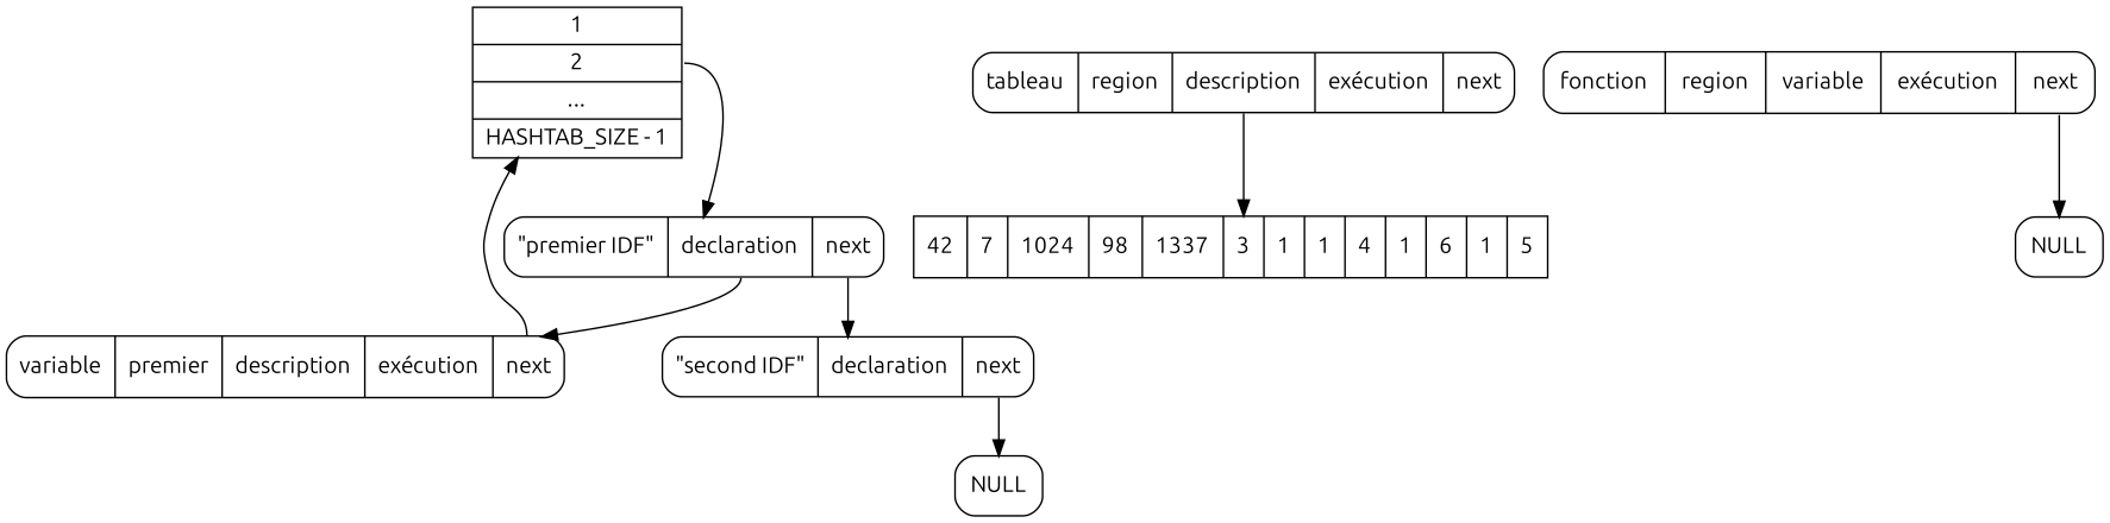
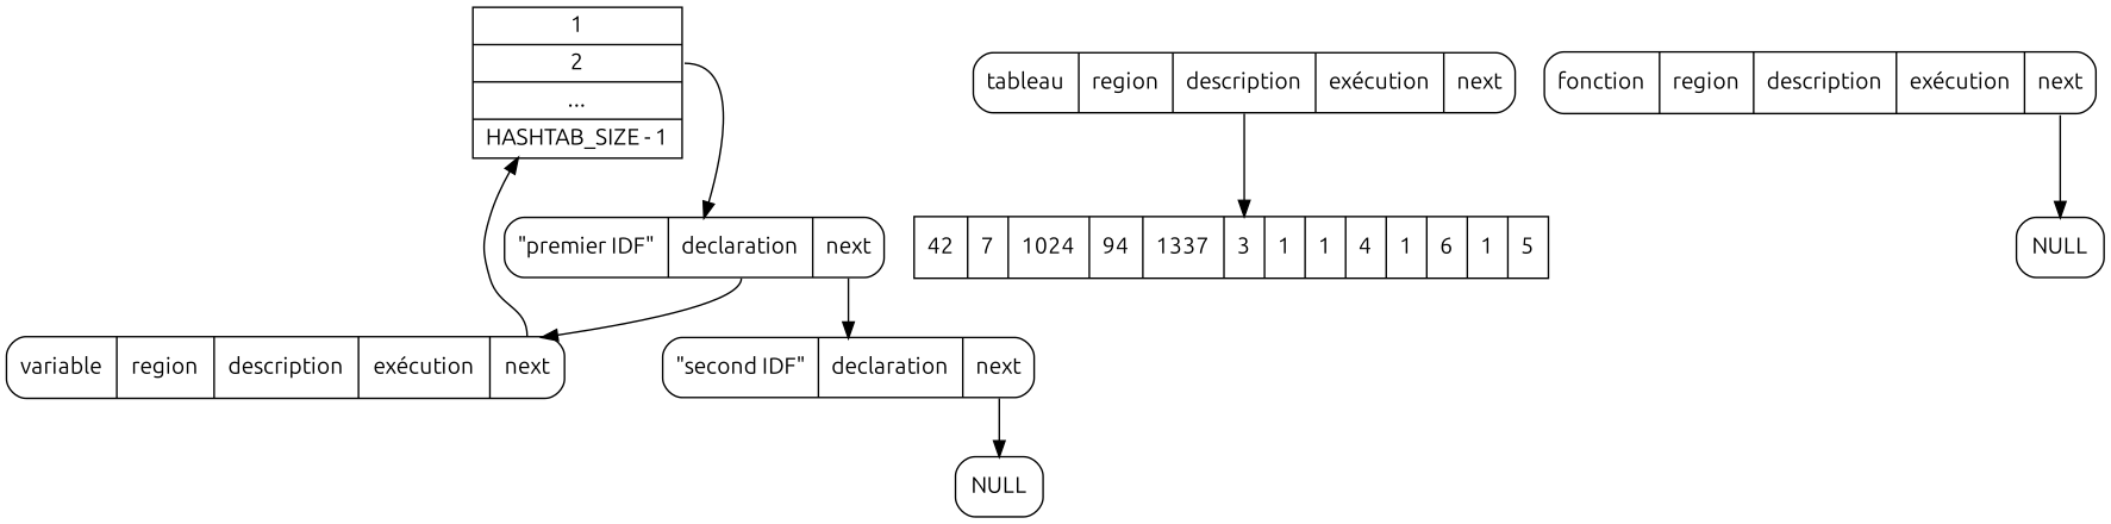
  digraph {
    fontname=Ubuntu
    node [fontname=Ubuntu shape=Mrecord]
    edge [fontname=Ubuntu tailport=next]
    n1 [label="{ 1 | <2> 2 | ... | HASHTAB_SIZE - 1}" shape=record]
    n2 [label="\"premier IDF\" | <dec> declaration | <next> next"]
    n3 [label="\"second IDF\" | <dec> declaration | <next> next"]
-   n4 [label="variable | premier | <desc> description | <exec> exécution | <next> next"]
+   n4 [label="variable | region | <desc> description | <exec> exécution | <next> next"]
    n5 [label=NULL]
    n6 [label="tableau | region | <desc> description | <exec> exécution | <next> next"]
-   n7 [label="42 | 7 | 1024 | 98 | 1337 | <tab> 3 | <tabType> 1 | 1 | 4 | 1 | 6 | 1 | 5" shape=record]
-   n8 [label="fonction | region | <desc> variable | <exec> exécution | <next> next"]
+   n7 [label="42 | 7 | 1024 | 94 | 1337 | <tab> 3 | <tabType> 1 | 1 | 4 | 1 | 6 | 1 | 5" shape=record]
+   n8 [label="fonction | region | <desc> description | <exec> exécution | <next> next"]
    n9 [label=NULL]
    n1 -> n2 [tailport=2]
    n2 -> n3
    n2 -> n4 [tailport=dec]
    n3 -> n5
    n4 -> n1
    n6 -> n7 [headport=tab tailport=desc]
    n8 -> n9
  }
